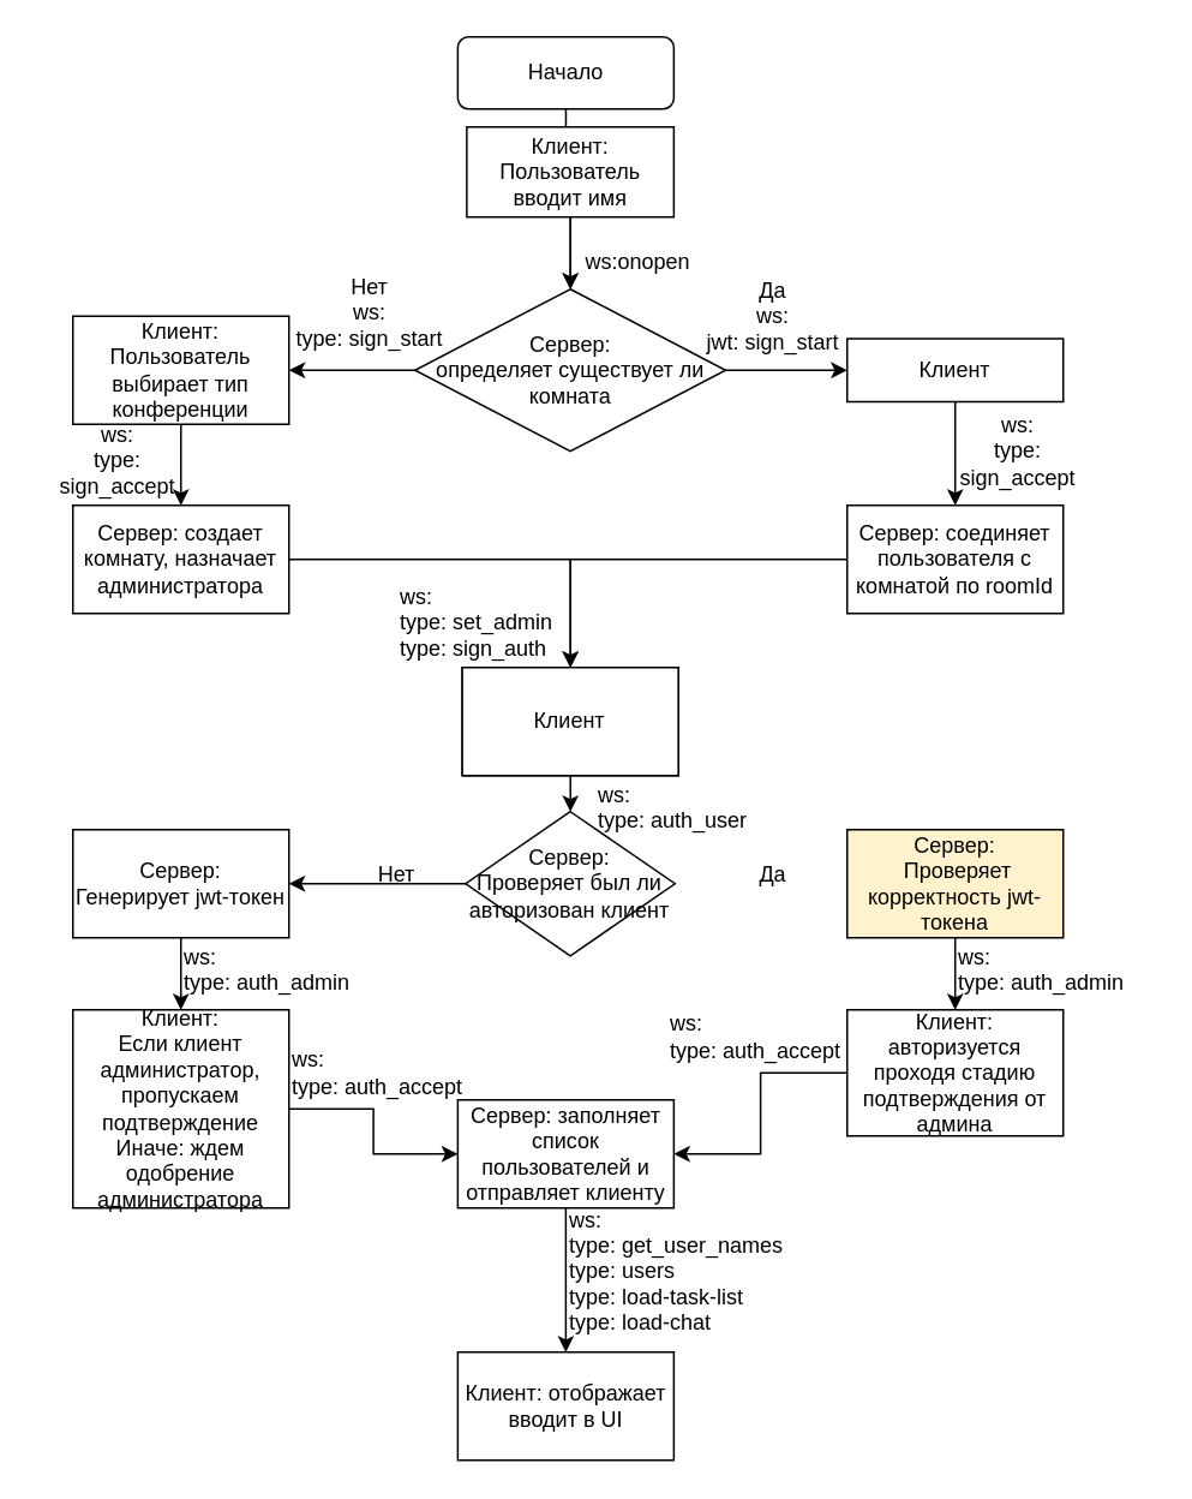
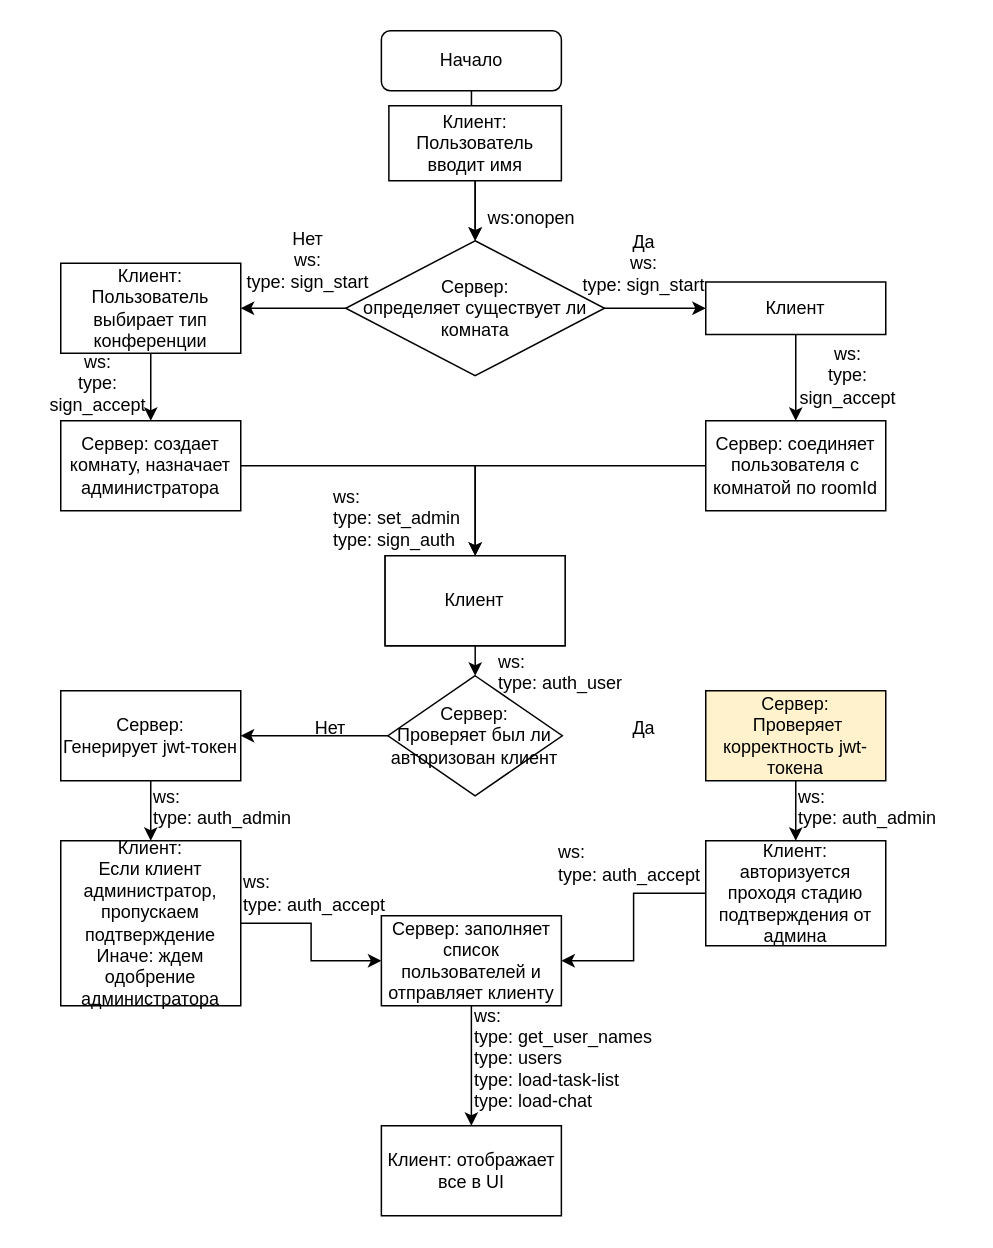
  <mxCell id="0" />
  <mxCell id="1" parent="0" />
  <mxCell id="2" value="" style="edgeStyle=orthogonalEdgeStyle;rounded=0;orthogonalLoop=1;jettySize=auto;html=1;" edge="1" parent="1" source="3" target="9"><mxGeometry relative="1" as="geometry" /></mxCell>
  <mxCell id="3" value="Начало" style="rounded=1;whiteSpace=wrap;html=1;fontSize=12;glass=0;strokeWidth=1;shadow=0;" parent="1" vertex="1"><mxGeometry x="253.75" width="120" height="40" as="geometry" y="20" /></mxCell>
  <mxCell id="4" value="" style="edgeStyle=orthogonalEdgeStyle;rounded=0;orthogonalLoop=1;jettySize=auto;html=1;" edge="1" parent="1" source="5" target="9"><mxGeometry relative="1" as="geometry" /></mxCell>
  <mxCell id="5" value="Клиент:&lt;br&gt;Пользователь вводит имя" style="rounded=0;whiteSpace=wrap;html=1;" vertex="1" parent="1"><mxGeometry x="258.75" y="70" width="115" height="50" as="geometry" /></mxCell>
  <mxCell id="6" value="ws:onopen " style="text;html=1;align=center;verticalAlign=middle;whiteSpace=wrap;rounded=0;" vertex="1" parent="1"><mxGeometry x="323.75" y="130" width="60" height="30" as="geometry" /></mxCell>
  <mxCell id="7" value="" style="edgeStyle=orthogonalEdgeStyle;rounded=0;orthogonalLoop=1;jettySize=auto;html=1;" edge="1" parent="1" source="9" target="11"><mxGeometry relative="1" as="geometry" /></mxCell>
  <mxCell id="8" value="" style="edgeStyle=orthogonalEdgeStyle;rounded=0;orthogonalLoop=1;jettySize=auto;html=1;" edge="1" parent="1" source="9" target="14"><mxGeometry relative="1" as="geometry" /></mxCell>
  <mxCell id="9" value="Сервер:&lt;br&gt;определяет существует ли комната" style="rhombus;whiteSpace=wrap;html=1;" vertex="1" parent="1"><mxGeometry x="230" y="160" width="172.5" height="90" as="geometry" /></mxCell>
  <mxCell id="10" value="" style="edgeStyle=orthogonalEdgeStyle;rounded=0;orthogonalLoop=1;jettySize=auto;html=1;" edge="1" parent="1" source="11" target="19"><mxGeometry relative="1" as="geometry" /></mxCell>
  <mxCell id="11" value="Клиент" style="rounded=0;whiteSpace=wrap;html=1;" vertex="1" parent="1"><mxGeometry x="470" y="187.5" width="120" height="35" as="geometry" /></mxCell>
- <mxCell id="12" value="Да&lt;br&gt;ws:&lt;br&gt;jwt: sign_start" style="text;html=1;align=center;verticalAlign=middle;whiteSpace=wrap;rounded=0;" vertex="1" parent="1"><mxGeometry x="383.75" y="160" width="90" height="30" as="geometry" /></mxCell>
+ <mxCell id="12" value="Да&lt;br&gt;ws:&lt;br&gt;type: sign_start" style="text;html=1;align=center;verticalAlign=middle;whiteSpace=wrap;rounded=0;" vertex="1" parent="1"><mxGeometry x="383.75" y="160" width="90" height="30" as="geometry" /></mxCell>
  <mxCell id="13" value="" style="edgeStyle=orthogonalEdgeStyle;rounded=0;orthogonalLoop=1;jettySize=auto;html=1;" edge="1" parent="1" source="14" target="17"><mxGeometry relative="1" as="geometry" /></mxCell>
  <mxCell id="14" value="Клиент:&lt;br&gt;Пользователь выбирает тип конференции" style="rounded=0;whiteSpace=wrap;html=1;" vertex="1" parent="1"><mxGeometry x="40" y="175" width="120" height="60" as="geometry" /></mxCell>
  <mxCell id="15" value="Нет&lt;br&gt;ws:&lt;br&gt;type: sign_start" style="text;html=1;align=center;verticalAlign=middle;whiteSpace=wrap;rounded=0;" vertex="1" parent="1"><mxGeometry x="160" y="157.5" width="90" height="30" as="geometry" /></mxCell>
  <mxCell id="16" value="" style="edgeStyle=orthogonalEdgeStyle;rounded=0;orthogonalLoop=1;jettySize=auto;html=1;" edge="1" parent="1" source="17" target="22"><mxGeometry relative="1" as="geometry" /></mxCell>
  <mxCell id="17" value="Сервер: создает комнату, назначает администратора" style="rounded=0;whiteSpace=wrap;html=1;" vertex="1" parent="1"><mxGeometry x="40" y="280" width="120" height="60" as="geometry" /></mxCell>
  <mxCell id="18" value="" style="edgeStyle=orthogonalEdgeStyle;rounded=0;orthogonalLoop=1;jettySize=auto;html=1;" edge="1" parent="1" source="19" target="24"><mxGeometry relative="1" as="geometry" /></mxCell>
  <mxCell id="19" value="&lt;div&gt;Сервер: соединяет пользователя с комнатой по roomId&lt;/div&gt;" style="rounded=0;whiteSpace=wrap;html=1;" vertex="1" parent="1"><mxGeometry x="470" y="280" width="120" height="60" as="geometry" /></mxCell>
  <mxCell id="20" value="ws:&lt;br&gt;type: sign_accept" style="text;html=1;align=center;verticalAlign=middle;whiteSpace=wrap;rounded=0;" vertex="1" parent="1"><mxGeometry x="20" y="240" width="90" height="30" as="geometry" /></mxCell>
  <mxCell id="21" value="ws:&lt;br&gt;type: sign_accept" style="text;html=1;align=center;verticalAlign=middle;whiteSpace=wrap;rounded=0;" vertex="1" parent="1"><mxGeometry x="520" y="235" width="90" height="30" as="geometry" /></mxCell>
  <mxCell id="22" value="Клиент:&lt;br&gt;Сохраняет " style="rounded=0;whiteSpace=wrap;html=1;" vertex="1" parent="1"><mxGeometry x="256.25" y="370" width="120" height="60" as="geometry" /></mxCell>
  <mxCell id="23" value="" style="edgeStyle=orthogonalEdgeStyle;rounded=0;orthogonalLoop=1;jettySize=auto;html=1;" edge="1" parent="1" source="24" target="28"><mxGeometry relative="1" as="geometry" /></mxCell>
  <mxCell id="24" value="Клиент" style="rounded=0;whiteSpace=wrap;html=1;" vertex="1" parent="1"><mxGeometry x="256.25" y="370" width="120" height="60" as="geometry" /></mxCell>
  <mxCell id="25" value="&lt;div align=&quot;left&quot;&gt;ws:&lt;br&gt;type: set_admin&lt;br&gt;type: sign_auth&lt;/div&gt;" style="text;html=1;align=left;verticalAlign=middle;whiteSpace=wrap;rounded=0;" vertex="1" parent="1"><mxGeometry x="220" y="310" width="90" height="70" as="geometry" /></mxCell>
  <mxCell id="26" value="&lt;div align=&quot;left&quot;&gt;ws:&lt;br&gt;type: auth_user&lt;/div&gt;&lt;div&gt;&lt;br&gt;&lt;/div&gt;" style="text;html=1;align=left;verticalAlign=middle;whiteSpace=wrap;rounded=0;" vertex="1" parent="1"><mxGeometry x="330" y="440" width="86.25" height="30" as="geometry" /></mxCell>
  <mxCell id="27" value="" style="edgeStyle=orthogonalEdgeStyle;rounded=0;orthogonalLoop=1;jettySize=auto;html=1;" edge="1" parent="1" source="28" target="33"><mxGeometry relative="1" as="geometry" /></mxCell>
  <mxCell id="28" value="Сервер:&lt;br&gt;Проверяет был ли авторизован клиент" style="rhombus;whiteSpace=wrap;html=1;" vertex="1" parent="1"><mxGeometry x="258.13" y="450" width="116.25" height="80" as="geometry" /></mxCell>
  <mxCell id="29" value="" style="edgeStyle=orthogonalEdgeStyle;rounded=0;orthogonalLoop=1;jettySize=auto;html=1;" edge="1" parent="1" source="30" target="38"><mxGeometry relative="1" as="geometry" /></mxCell>
  <mxCell id="30" value="Сервер:&lt;br&gt;&amp;nbsp;Проверяет корректность jwt-токена" style="rounded=0;whiteSpace=wrap;html=1;fillColor=#fff2cc;" vertex="1" parent="1"><mxGeometry x="470" y="460" width="120" height="60" as="geometry" /></mxCell>
  <mxCell id="31" value="Да" style="text;html=1;align=center;verticalAlign=middle;whiteSpace=wrap;rounded=0;" vertex="1" parent="1"><mxGeometry x="399" y="470" width="60" height="30" as="geometry" /></mxCell>
  <mxCell id="32" value="" style="edgeStyle=orthogonalEdgeStyle;rounded=0;orthogonalLoop=1;jettySize=auto;html=1;" edge="1" parent="1" source="33" target="36"><mxGeometry relative="1" as="geometry" /></mxCell>
  <mxCell id="33" value="Сервер: &lt;br&gt;Генерирует jwt-токен" style="rounded=0;whiteSpace=wrap;html=1;" vertex="1" parent="1"><mxGeometry x="40" y="460" width="120" height="60" as="geometry" /></mxCell>
  <mxCell id="34" value="Нет" style="text;html=1;align=center;verticalAlign=middle;whiteSpace=wrap;rounded=0;" vertex="1" parent="1"><mxGeometry x="190" y="470" width="60" height="30" as="geometry" /></mxCell>
  <mxCell id="35" value="" style="edgeStyle=orthogonalEdgeStyle;rounded=0;orthogonalLoop=1;jettySize=auto;html=1;" edge="1" parent="1" source="36" target="42"><mxGeometry relative="1" as="geometry" /></mxCell>
  <mxCell id="36" value="Клиент:&lt;br&gt;Если клиент администратор, пропускаем подтверждение&lt;br&gt;Иначе: ждем одобрение администратора" style="rounded=0;whiteSpace=wrap;html=1;" vertex="1" parent="1"><mxGeometry x="40" y="560" width="120" height="110" as="geometry" /></mxCell>
  <mxCell id="37" value="" style="edgeStyle=orthogonalEdgeStyle;rounded=0;orthogonalLoop=1;jettySize=auto;html=1;" edge="1" parent="1" source="38" target="42"><mxGeometry relative="1" as="geometry" /></mxCell>
  <mxCell id="38" value="Клиент: авторизуется проходя стадию подтверждения от админа" style="rounded=0;whiteSpace=wrap;html=1;" vertex="1" parent="1"><mxGeometry x="470" y="560" width="120" height="70" as="geometry" /></mxCell>
  <mxCell id="39" value="&lt;div align=&quot;left&quot;&gt;ws:&lt;br&gt;type: auth_admin&lt;/div&gt;&lt;div align=&quot;left&quot;&gt;&lt;br&gt;&lt;/div&gt;" style="text;html=1;align=left;verticalAlign=middle;whiteSpace=wrap;rounded=0;" vertex="1" parent="1"><mxGeometry x="100" y="530" width="110" height="30" as="geometry" /></mxCell>
  <mxCell id="40" value="&lt;div align=&quot;left&quot;&gt;ws:&lt;br&gt;type: auth_admin&lt;/div&gt;&lt;div align=&quot;left&quot;&gt;&lt;br&gt;&lt;/div&gt;" style="text;html=1;align=left;verticalAlign=middle;whiteSpace=wrap;rounded=0;" vertex="1" parent="1"><mxGeometry x="530" y="530" width="110" height="30" as="geometry" /></mxCell>
  <mxCell id="41" value="" style="edgeStyle=orthogonalEdgeStyle;rounded=0;orthogonalLoop=1;jettySize=auto;html=1;" edge="1" parent="1" source="42" target="45"><mxGeometry relative="1" as="geometry" /></mxCell>
  <mxCell id="42" value="Сервер: заполняет список пользователей и отправляет клиенту" style="rounded=0;whiteSpace=wrap;html=1;" vertex="1" parent="1"><mxGeometry x="253.75" y="610" width="120" height="60" as="geometry" /></mxCell>
  <mxCell id="43" value="&lt;div align=&quot;left&quot;&gt;ws:&lt;br&gt;type: auth_accept&lt;/div&gt;" style="text;html=1;align=left;verticalAlign=middle;whiteSpace=wrap;rounded=0;" vertex="1" parent="1"><mxGeometry x="370" y="560" width="100" height="30" as="geometry" /></mxCell>
  <mxCell id="44" value="&lt;div align=&quot;left&quot;&gt;ws:&lt;br&gt;type: auth_accept&lt;/div&gt;" style="text;html=1;align=left;verticalAlign=middle;whiteSpace=wrap;rounded=0;" vertex="1" parent="1"><mxGeometry x="160" y="580" width="100" height="30" as="geometry" /></mxCell>
- <mxCell id="45" value="Клиент: отображает вводит в UI" style="rounded=0;whiteSpace=wrap;html=1;" vertex="1" parent="1"><mxGeometry x="253.75" y="750" width="120" height="60" as="geometry" /></mxCell>
+ <mxCell id="45" value="Клиент: отображает все в UI" style="rounded=0;whiteSpace=wrap;html=1;" vertex="1" parent="1"><mxGeometry x="253.75" y="750" width="120" height="60" as="geometry" /></mxCell>
  <mxCell id="46" value="&lt;div align=&quot;left&quot;&gt;ws:&lt;br&gt;type: get_user_names&lt;br&gt;type: users&lt;br&gt;type: load-task-list&lt;br&gt;type: load-chat&lt;/div&gt;" style="text;html=1;align=left;verticalAlign=middle;whiteSpace=wrap;rounded=0;" vertex="1" parent="1"><mxGeometry x="314.38" y="690" width="155.62" height="30" as="geometry" /></mxCell>
